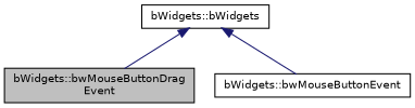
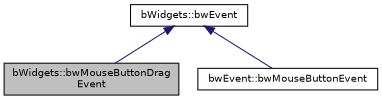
  digraph {
    node [color=black fillcolor=white fontname=Helvetica fontsize=10 shape=record style=filled]
    edge [color=midnightblue dir=back fontname=Helvetica fontsize=10 labelfontname=Helvetica labelfontsize=10 style=solid]
    n1 [fillcolor=grey75 fontcolor=black height=0.2 label="bWidgets::bwMouseButtonDrag\lEvent" width=0.4]
-   n2 [height=0.2 label="bWidgets::bwMouseButtonEvent" width=0.4]
-   n3 [height=0.2 label="bWidgets::bWidgets" width=0.4]
+   n2 [height=0.2 label="bwEvent::bwMouseButtonEvent" width=0.4]
+   n3 [height=0.2 label="bWidgets::bwEvent" width=0.4]
    n3 -> n1
    n3 -> n2
  }
